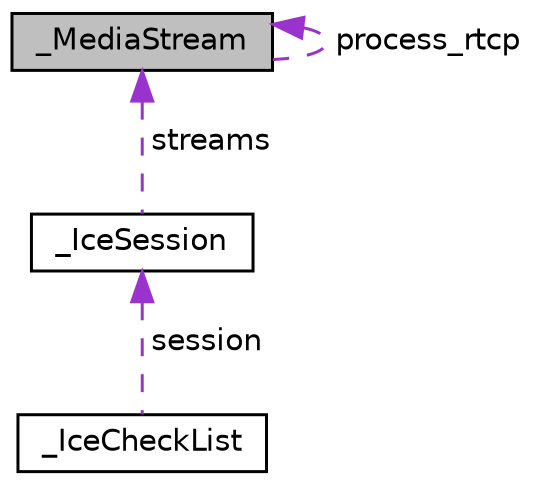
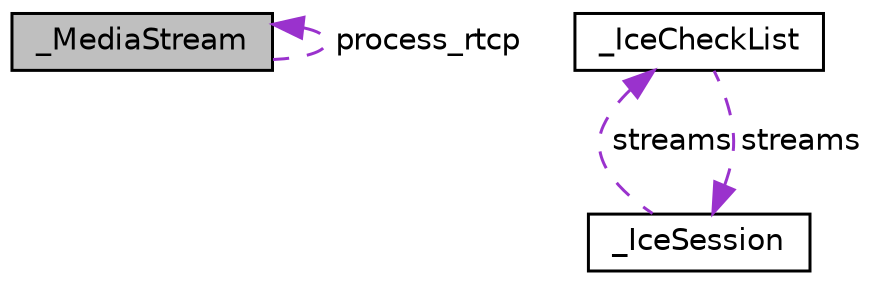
  digraph {
    node [color=black fillcolor=white fontname=Helvetica fontsize=10 shape=record style=filled]
    edge [color=darkorchid3 dir=back fontname=Helvetica fontsize=10 labelfontname=Helvetica labelfontsize=10 style=dashed]
    n1 [fillcolor=grey75 fontcolor=black height=0.2 label=_MediaStream width=0.4]
    n2 [height=0.2 label=_IceCheckList width=0.4]
    n3 [height=0.2 label=_IceSession width=0.4]
    n1 -> n1 [label=" process_rtcp"]
-   n1 -> n3 [label=" streams"]
-   n3 -> n2 [label=" session"]
+   n2 -> n3 [label=" streams"]
+   n3 -> n2 [label=" streams"]
  }
